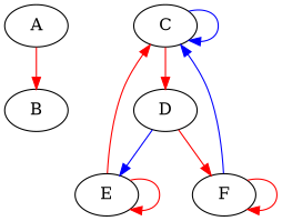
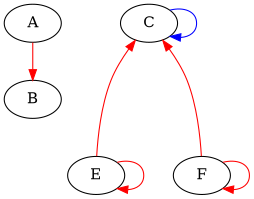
  digraph {
    edge [color=" red"]
    A
    B
    C
-   D
    E
    F
    A -> B [color=red]
    C -> C [color=" blue"]
-   C -> D
-   D -> E [color=" blue"]
-   D -> F
    E -> C [color=red]
    E -> E
-   F -> C [color=" blue"]
+   F -> C [color=red]
    F -> F
  }
